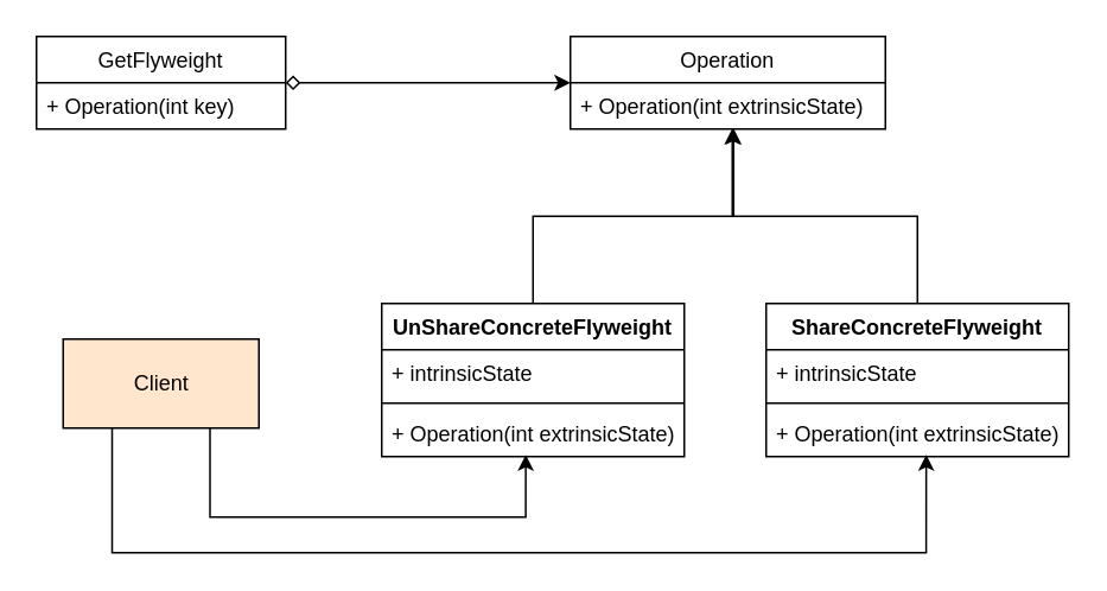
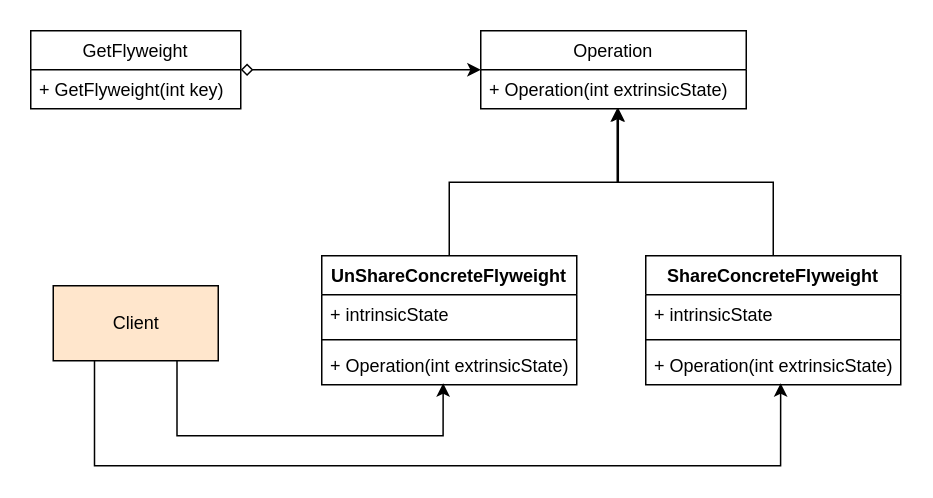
  <mxCell id="0" />
  <mxCell id="1" parent="0" />
  <mxCell id="2" style="rounded=0;orthogonalLoop=1;jettySize=auto;html=1;startArrow=diamond;startFill=0;" edge="1" parent="1" source="3"><mxGeometry relative="1" as="geometry"><mxPoint x="320" y="46" as="targetPoint" /></mxGeometry></mxCell>
  <mxCell id="3" value="GetFlyweight" style="swimlane;fontStyle=0;childLayout=stackLayout;horizontal=1;startSize=26;fillColor=none;horizontalStack=0;resizeParent=1;resizeParentMax=0;resizeLast=0;collapsible=1;marginBottom=0;" vertex="1" parent="1"><mxGeometry x="20" y="20" width="140" height="52" as="geometry" /></mxCell>
- <mxCell id="4" value="+ Operation(int key)" style="text;strokeColor=none;fillColor=none;align=left;verticalAlign=top;spacingLeft=4;spacingRight=4;overflow=hidden;rotatable=0;points=[[0,0.5],[1,0.5]];portConstraint=eastwest;" vertex="1" parent="3"><mxGeometry y="26" width="140" height="26" as="geometry" /></mxCell>
+ <mxCell id="4" value="+ GetFlyweight(int key)" style="text;strokeColor=none;fillColor=none;align=left;verticalAlign=top;spacingLeft=4;spacingRight=4;overflow=hidden;rotatable=0;points=[[0,0.5],[1,0.5]];portConstraint=eastwest;" vertex="1" parent="3"><mxGeometry y="26" width="140" height="26" as="geometry" /></mxCell>
  <mxCell id="5" value="Operation" style="swimlane;fontStyle=0;childLayout=stackLayout;horizontal=1;startSize=26;fillColor=none;horizontalStack=0;resizeParent=1;resizeParentMax=0;resizeLast=0;collapsible=1;marginBottom=0;" vertex="1" parent="1"><mxGeometry x="320" y="20" width="177" height="52" as="geometry" /></mxCell>
  <mxCell id="6" value="+ Operation(int extrinsicState)" style="text;strokeColor=none;fillColor=none;align=left;verticalAlign=top;spacingLeft=4;spacingRight=4;overflow=hidden;rotatable=0;points=[[0,0.5],[1,0.5]];portConstraint=eastwest;" vertex="1" parent="5"><mxGeometry y="26" width="177" height="26" as="geometry" /></mxCell>
  <mxCell id="7" style="edgeStyle=orthogonalEdgeStyle;rounded=0;orthogonalLoop=1;jettySize=auto;html=1;entryX=0.476;entryY=0.962;entryDx=0;entryDy=0;entryPerimeter=0;exitX=0.75;exitY=1;exitDx=0;exitDy=0;" edge="1" parent="1" source="9" target="14"><mxGeometry relative="1" as="geometry"><Array as="points"><mxPoint x="117" y="290" /><mxPoint x="295" y="290" /></Array></mxGeometry></mxCell>
  <mxCell id="8" style="edgeStyle=orthogonalEdgeStyle;rounded=0;orthogonalLoop=1;jettySize=auto;html=1;entryX=0.529;entryY=0.962;entryDx=0;entryDy=0;entryPerimeter=0;exitX=0.25;exitY=1;exitDx=0;exitDy=0;" edge="1" parent="1" source="9" target="19"><mxGeometry relative="1" as="geometry"><Array as="points"><mxPoint x="63" y="310" /><mxPoint x="520" y="310" /></Array></mxGeometry></mxCell>
  <mxCell id="9" value="Client" style="html=1;fillColor=#ffe6cc;" vertex="1" parent="1"><mxGeometry x="35" y="190" width="110" height="50" as="geometry" /></mxCell>
  <mxCell id="10" style="edgeStyle=orthogonalEdgeStyle;orthogonalLoop=1;jettySize=auto;html=1;entryX=0.518;entryY=0.987;entryDx=0;entryDy=0;entryPerimeter=0;rounded=0;" edge="1" parent="1" source="11" target="6"><mxGeometry relative="1" as="geometry" /></mxCell>
  <mxCell id="11" value="UnShareConcreteFlyweight" style="swimlane;fontStyle=1;align=center;verticalAlign=top;childLayout=stackLayout;horizontal=1;startSize=26;horizontalStack=0;resizeParent=1;resizeParentMax=0;resizeLast=0;collapsible=1;marginBottom=0;" vertex="1" parent="1"><mxGeometry x="214" y="170" width="170" height="86" as="geometry" /></mxCell>
  <mxCell id="12" value="+ intrinsicState" style="text;strokeColor=none;fillColor=none;align=left;verticalAlign=top;spacingLeft=4;spacingRight=4;overflow=hidden;rotatable=0;points=[[0,0.5],[1,0.5]];portConstraint=eastwest;" vertex="1" parent="11"><mxGeometry y="26" width="170" height="26" as="geometry" /></mxCell>
  <mxCell id="13" value="" style="line;strokeWidth=1;fillColor=none;align=left;verticalAlign=middle;spacingTop=-1;spacingLeft=3;spacingRight=3;rotatable=0;labelPosition=right;points=[];portConstraint=eastwest;" vertex="1" parent="11"><mxGeometry y="52" width="170" height="8" as="geometry" /></mxCell>
  <mxCell id="14" value="+ Operation(int extrinsicState)" style="text;strokeColor=none;fillColor=none;align=left;verticalAlign=top;spacingLeft=4;spacingRight=4;overflow=hidden;rotatable=0;points=[[0,0.5],[1,0.5]];portConstraint=eastwest;" vertex="1" parent="11"><mxGeometry y="60" width="170" height="26" as="geometry" /></mxCell>
  <mxCell id="15" style="edgeStyle=orthogonalEdgeStyle;rounded=0;orthogonalLoop=1;jettySize=auto;html=1;entryX=0.514;entryY=0.987;entryDx=0;entryDy=0;entryPerimeter=0;" edge="1" parent="1" source="16" target="6"><mxGeometry relative="1" as="geometry" /></mxCell>
  <mxCell id="16" value="ShareConcreteFlyweight" style="swimlane;fontStyle=1;align=center;verticalAlign=top;childLayout=stackLayout;horizontal=1;startSize=26;horizontalStack=0;resizeParent=1;resizeParentMax=0;resizeLast=0;collapsible=1;marginBottom=0;" vertex="1" parent="1"><mxGeometry x="430" y="170" width="170" height="86" as="geometry" /></mxCell>
  <mxCell id="17" value="+ intrinsicState" style="text;strokeColor=none;fillColor=none;align=left;verticalAlign=top;spacingLeft=4;spacingRight=4;overflow=hidden;rotatable=0;points=[[0,0.5],[1,0.5]];portConstraint=eastwest;" vertex="1" parent="16"><mxGeometry y="26" width="170" height="26" as="geometry" /></mxCell>
  <mxCell id="18" value="" style="line;strokeWidth=1;fillColor=none;align=left;verticalAlign=middle;spacingTop=-1;spacingLeft=3;spacingRight=3;rotatable=0;labelPosition=right;points=[];portConstraint=eastwest;" vertex="1" parent="16"><mxGeometry y="52" width="170" height="8" as="geometry" /></mxCell>
  <mxCell id="19" value="+ Operation(int extrinsicState)" style="text;strokeColor=none;fillColor=none;align=left;verticalAlign=top;spacingLeft=4;spacingRight=4;overflow=hidden;rotatable=0;points=[[0,0.5],[1,0.5]];portConstraint=eastwest;" vertex="1" parent="16"><mxGeometry y="60" width="170" height="26" as="geometry" /></mxCell>
